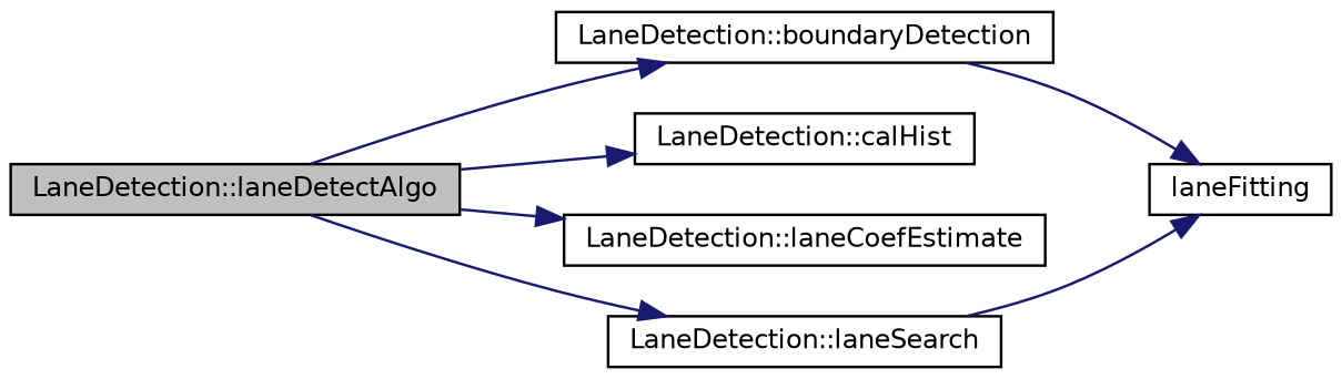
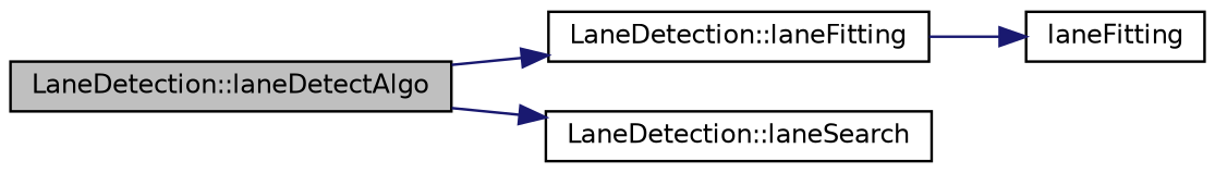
  digraph {
    rankdir=LR
    node [color=black fillcolor=white fontname=Helvetica fontsize=10 shape=record style=filled]
    edge [color=midnightblue fontname=Helvetica fontsize=10 labelfontname=Helvetica labelfontsize=10 style=solid]
    n1 [fillcolor=grey75 fontcolor=black height=0.2 label="LaneDetection::laneDetectAlgo" width=0.4]
-   n2 [height=0.2 label="LaneDetection::boundaryDetection" width=0.4]
-   n3 [height=0.2 label="LaneDetection::calHist" width=0.4]
-   n4 [height=0.2 label="LaneDetection::laneCoefEstimate" width=0.4]
+   n2 [height=0.2 label="LaneDetection::laneFitting" width=0.4]
    n5 [height=0.2 label="LaneDetection::laneSearch" width=0.4]
    n6 [height=0.2 label=laneFitting width=0.4]
    n1 -> n2
-   n1 -> n3
-   n1 -> n4
    n1 -> n5
    n2 -> n6
-   n5 -> n6
  }
